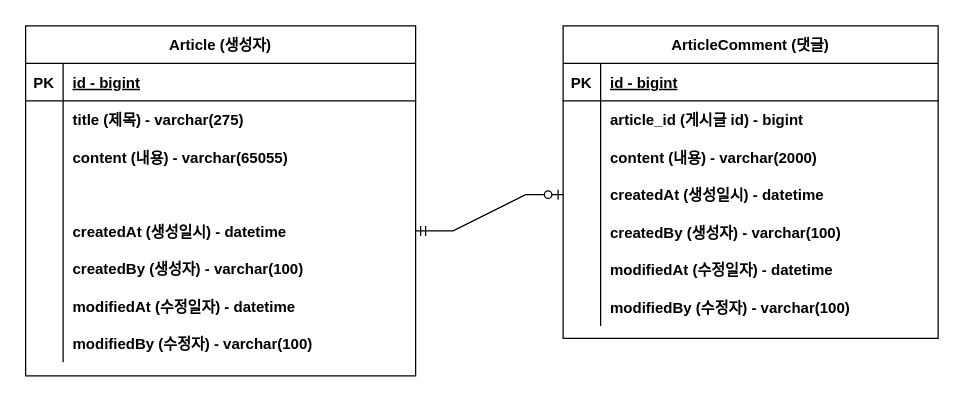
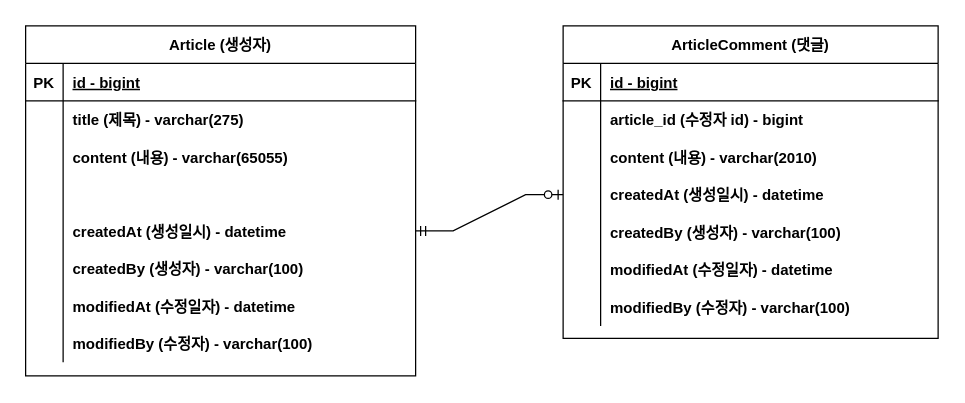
  <mxCell id="0" />
  <mxCell id="1" parent="0" />
  <mxCell id="2" value="Article (생성자)" style="shape=table;startSize=30;container=1;collapsible=1;childLayout=tableLayout;fixedRows=1;rowLines=0;fontStyle=1;align=center;resizeLast=1;" parent="1" vertex="1"><mxGeometry x="20" y="20" width="312" height="280" as="geometry" /></mxCell>
  <mxCell id="3" value="" style="shape=partialRectangle;collapsible=0;dropTarget=0;pointerEvents=0;fillColor=none;points=[[0,0.5],[1,0.5]];portConstraint=eastwest;top=0;left=0;right=0;bottom=1;" parent="2" vertex="1"><mxGeometry y="30" width="312" height="30" as="geometry" /></mxCell>
  <mxCell id="4" value="PK" style="shape=partialRectangle;overflow=hidden;connectable=0;fillColor=none;top=0;left=0;bottom=0;right=0;fontStyle=1;" parent="3" vertex="1"><mxGeometry width="30" height="30" as="geometry"><mxRectangle width="30" height="30" as="alternateBounds" /></mxGeometry></mxCell>
  <mxCell id="5" value="id - bigint" style="shape=partialRectangle;overflow=hidden;connectable=0;fillColor=none;top=0;left=0;bottom=0;right=0;align=left;spacingLeft=6;fontStyle=5;" parent="3" vertex="1"><mxGeometry x="30" width="282" height="30" as="geometry"><mxRectangle width="282" height="30" as="alternateBounds" /></mxGeometry></mxCell>
  <mxCell id="6" value="" style="shape=partialRectangle;collapsible=0;dropTarget=0;pointerEvents=0;fillColor=none;points=[[0,0.5],[1,0.5]];portConstraint=eastwest;top=0;left=0;right=0;bottom=0;" parent="2" vertex="1"><mxGeometry y="60" width="312" height="30" as="geometry" /></mxCell>
  <mxCell id="7" value="" style="shape=partialRectangle;overflow=hidden;connectable=0;fillColor=none;top=0;left=0;bottom=0;right=0;" parent="6" vertex="1"><mxGeometry width="30" height="30" as="geometry"><mxRectangle width="30" height="30" as="alternateBounds" /></mxGeometry></mxCell>
  <mxCell id="8" value="title (제목) - varchar(275)" style="shape=partialRectangle;overflow=hidden;connectable=0;fillColor=none;top=0;left=0;bottom=0;right=0;align=left;spacingLeft=6;fontStyle=1" parent="6" vertex="1"><mxGeometry x="30" width="282" height="30" as="geometry"><mxRectangle width="282" height="30" as="alternateBounds" /></mxGeometry></mxCell>
  <mxCell id="9" value="" style="shape=partialRectangle;collapsible=0;dropTarget=0;pointerEvents=0;fillColor=none;points=[[0,0.5],[1,0.5]];portConstraint=eastwest;top=0;left=0;right=0;bottom=0;" vertex="1" parent="2"><mxGeometry y="90" width="312" height="30" as="geometry" /></mxCell>
  <mxCell id="10" value="" style="shape=partialRectangle;overflow=hidden;connectable=0;fillColor=none;top=0;left=0;bottom=0;right=0;" vertex="1" parent="9"><mxGeometry width="30" height="30" as="geometry"><mxRectangle width="30" height="30" as="alternateBounds" /></mxGeometry></mxCell>
  <mxCell id="11" value="content (내용) - varchar(65055)" style="shape=partialRectangle;overflow=hidden;connectable=0;fillColor=none;top=0;left=0;bottom=0;right=0;align=left;spacingLeft=6;fontStyle=1" vertex="1" parent="9"><mxGeometry x="30" width="282" height="30" as="geometry"><mxRectangle width="282" height="30" as="alternateBounds" /></mxGeometry></mxCell>
  <mxCell id="12" value="" style="shape=partialRectangle;collapsible=0;dropTarget=0;pointerEvents=0;fillColor=none;points=[[0,0.5],[1,0.5]];portConstraint=eastwest;top=0;left=0;right=0;bottom=0;" vertex="1" parent="2"><mxGeometry y="120" width="312" height="29" as="geometry" /></mxCell>
  <mxCell id="13" value="" style="shape=partialRectangle;overflow=hidden;connectable=0;fillColor=none;top=0;left=0;bottom=0;right=0;" vertex="1" parent="12"><mxGeometry width="30" height="29" as="geometry"><mxRectangle width="30" height="29" as="alternateBounds" /></mxGeometry></mxCell>
  <mxCell id="14" value="" style="shape=partialRectangle;collapsible=0;dropTarget=0;pointerEvents=0;fillColor=none;points=[[0,0.5],[1,0.5]];portConstraint=eastwest;top=0;left=0;right=0;bottom=0;" vertex="1" parent="2"><mxGeometry y="149" width="312" height="30" as="geometry" /></mxCell>
  <mxCell id="15" value="" style="shape=partialRectangle;overflow=hidden;connectable=0;fillColor=none;top=0;left=0;bottom=0;right=0;" vertex="1" parent="14"><mxGeometry width="30" height="30" as="geometry"><mxRectangle width="30" height="30" as="alternateBounds" /></mxGeometry></mxCell>
  <mxCell id="16" value="createdAt (생성일시) - datetime" style="shape=partialRectangle;overflow=hidden;connectable=0;fillColor=none;top=0;left=0;bottom=0;right=0;align=left;spacingLeft=6;fontStyle=1" vertex="1" parent="14"><mxGeometry x="30" width="282" height="30" as="geometry"><mxRectangle width="282" height="30" as="alternateBounds" /></mxGeometry></mxCell>
  <mxCell id="17" value="" style="shape=partialRectangle;collapsible=0;dropTarget=0;pointerEvents=0;fillColor=none;points=[[0,0.5],[1,0.5]];portConstraint=eastwest;top=0;left=0;right=0;bottom=0;" vertex="1" parent="2"><mxGeometry y="179" width="312" height="30" as="geometry" /></mxCell>
  <mxCell id="18" value="" style="shape=partialRectangle;overflow=hidden;connectable=0;fillColor=none;top=0;left=0;bottom=0;right=0;" vertex="1" parent="17"><mxGeometry width="30" height="30" as="geometry"><mxRectangle width="30" height="30" as="alternateBounds" /></mxGeometry></mxCell>
  <mxCell id="19" value="createdBy (생성자) - varchar(100)" style="shape=partialRectangle;overflow=hidden;connectable=0;fillColor=none;top=0;left=0;bottom=0;right=0;align=left;spacingLeft=6;fontStyle=1" vertex="1" parent="17"><mxGeometry x="30" width="282" height="30" as="geometry"><mxRectangle width="282" height="30" as="alternateBounds" /></mxGeometry></mxCell>
  <mxCell id="20" value="" style="shape=partialRectangle;collapsible=0;dropTarget=0;pointerEvents=0;fillColor=none;points=[[0,0.5],[1,0.5]];portConstraint=eastwest;top=0;left=0;right=0;bottom=0;" vertex="1" parent="2"><mxGeometry y="209" width="312" height="30" as="geometry" /></mxCell>
  <mxCell id="21" value="" style="shape=partialRectangle;overflow=hidden;connectable=0;fillColor=none;top=0;left=0;bottom=0;right=0;" vertex="1" parent="20"><mxGeometry width="30" height="30" as="geometry"><mxRectangle width="30" height="30" as="alternateBounds" /></mxGeometry></mxCell>
  <mxCell id="22" value="modifiedAt (수정일자) - datetime" style="shape=partialRectangle;overflow=hidden;connectable=0;fillColor=none;top=0;left=0;bottom=0;right=0;align=left;spacingLeft=6;fontStyle=1" vertex="1" parent="20"><mxGeometry x="30" width="282" height="30" as="geometry"><mxRectangle width="282" height="30" as="alternateBounds" /></mxGeometry></mxCell>
  <mxCell id="23" value="" style="shape=partialRectangle;collapsible=0;dropTarget=0;pointerEvents=0;fillColor=none;points=[[0,0.5],[1,0.5]];portConstraint=eastwest;top=0;left=0;right=0;bottom=0;" vertex="1" parent="2"><mxGeometry y="239" width="312" height="30" as="geometry" /></mxCell>
  <mxCell id="24" value="" style="shape=partialRectangle;overflow=hidden;connectable=0;fillColor=none;top=0;left=0;bottom=0;right=0;" vertex="1" parent="23"><mxGeometry width="30" height="30" as="geometry"><mxRectangle width="30" height="30" as="alternateBounds" /></mxGeometry></mxCell>
  <mxCell id="25" value="modifiedBy (수정자) - varchar(100)" style="shape=partialRectangle;overflow=hidden;connectable=0;fillColor=none;top=0;left=0;bottom=0;right=0;align=left;spacingLeft=6;fontStyle=1" vertex="1" parent="23"><mxGeometry x="30" width="282" height="30" as="geometry"><mxRectangle width="282" height="30" as="alternateBounds" /></mxGeometry></mxCell>
  <mxCell id="26" value="ArticleComment (댓글)" style="shape=table;startSize=30;container=1;collapsible=1;childLayout=tableLayout;fixedRows=1;rowLines=0;fontStyle=1;align=center;resizeLast=1;" vertex="1" parent="1"><mxGeometry x="450" y="20" width="300" height="250" as="geometry" /></mxCell>
  <mxCell id="27" value="" style="shape=partialRectangle;collapsible=0;dropTarget=0;pointerEvents=0;fillColor=none;points=[[0,0.5],[1,0.5]];portConstraint=eastwest;top=0;left=0;right=0;bottom=1;" vertex="1" parent="26"><mxGeometry y="30" width="300" height="30" as="geometry" /></mxCell>
  <mxCell id="28" value="PK" style="shape=partialRectangle;overflow=hidden;connectable=0;fillColor=none;top=0;left=0;bottom=0;right=0;fontStyle=1;" vertex="1" parent="27"><mxGeometry width="30" height="30" as="geometry"><mxRectangle width="30" height="30" as="alternateBounds" /></mxGeometry></mxCell>
  <mxCell id="29" value="id - bigint" style="shape=partialRectangle;overflow=hidden;connectable=0;fillColor=none;top=0;left=0;bottom=0;right=0;align=left;spacingLeft=6;fontStyle=5;" vertex="1" parent="27"><mxGeometry x="30" width="270" height="30" as="geometry"><mxRectangle width="270" height="30" as="alternateBounds" /></mxGeometry></mxCell>
  <mxCell id="30" value="" style="shape=partialRectangle;collapsible=0;dropTarget=0;pointerEvents=0;fillColor=none;points=[[0,0.5],[1,0.5]];portConstraint=eastwest;top=0;left=0;right=0;bottom=0;" vertex="1" parent="26"><mxGeometry y="60" width="300" height="30" as="geometry" /></mxCell>
- <mxCell id="31" value="article_id (게시글 id) - bigint" style="shape=partialRectangle;overflow=hidden;connectable=0;fillColor=none;top=0;left=0;bottom=0;right=0;align=left;spacingLeft=6;fontStyle=1" vertex="1" parent="30"><mxGeometry x="30" width="270" height="30" as="geometry"><mxRectangle width="270" height="30" as="alternateBounds" /></mxGeometry></mxCell>
+ <mxCell id="31" value="article_id (수정자 id) - bigint" style="shape=partialRectangle;overflow=hidden;connectable=0;fillColor=none;top=0;left=0;bottom=0;right=0;align=left;spacingLeft=6;fontStyle=1" vertex="1" parent="30"><mxGeometry x="30" width="270" height="30" as="geometry"><mxRectangle width="270" height="30" as="alternateBounds" /></mxGeometry></mxCell>
  <mxCell id="32" value="" style="shape=partialRectangle;collapsible=0;dropTarget=0;pointerEvents=0;fillColor=none;points=[[0,0.5],[1,0.5]];portConstraint=eastwest;top=0;left=0;right=0;bottom=0;" vertex="1" parent="26"><mxGeometry y="90" width="300" height="30" as="geometry" /></mxCell>
  <mxCell id="33" value="" style="shape=partialRectangle;overflow=hidden;connectable=0;fillColor=none;top=0;left=0;bottom=0;right=0;" vertex="1" parent="32"><mxGeometry width="30" height="30" as="geometry"><mxRectangle width="30" height="30" as="alternateBounds" /></mxGeometry></mxCell>
- <mxCell id="34" value="content (내용) - varchar(2000)" style="shape=partialRectangle;overflow=hidden;connectable=0;fillColor=none;top=0;left=0;bottom=0;right=0;align=left;spacingLeft=6;fontStyle=1" vertex="1" parent="32"><mxGeometry x="30" width="270" height="30" as="geometry"><mxRectangle width="270" height="30" as="alternateBounds" /></mxGeometry></mxCell>
+ <mxCell id="34" value="content (내용) - varchar(2010)" style="shape=partialRectangle;overflow=hidden;connectable=0;fillColor=none;top=0;left=0;bottom=0;right=0;align=left;spacingLeft=6;fontStyle=1" vertex="1" parent="32"><mxGeometry x="30" width="270" height="30" as="geometry"><mxRectangle width="270" height="30" as="alternateBounds" /></mxGeometry></mxCell>
  <mxCell id="35" value="" style="shape=partialRectangle;collapsible=0;dropTarget=0;pointerEvents=0;fillColor=none;points=[[0,0.5],[1,0.5]];portConstraint=eastwest;top=0;left=0;right=0;bottom=0;" vertex="1" parent="26"><mxGeometry y="120" width="300" height="30" as="geometry" /></mxCell>
  <mxCell id="36" value="" style="shape=partialRectangle;overflow=hidden;connectable=0;fillColor=none;top=0;left=0;bottom=0;right=0;" vertex="1" parent="35"><mxGeometry width="30" height="30" as="geometry"><mxRectangle width="30" height="30" as="alternateBounds" /></mxGeometry></mxCell>
  <mxCell id="37" value="createdAt (생성일시) - datetime" style="shape=partialRectangle;overflow=hidden;connectable=0;fillColor=none;top=0;left=0;bottom=0;right=0;align=left;spacingLeft=6;fontStyle=1" vertex="1" parent="35"><mxGeometry x="30" width="270" height="30" as="geometry"><mxRectangle width="270" height="30" as="alternateBounds" /></mxGeometry></mxCell>
  <mxCell id="38" value="" style="shape=partialRectangle;collapsible=0;dropTarget=0;pointerEvents=0;fillColor=none;points=[[0,0.5],[1,0.5]];portConstraint=eastwest;top=0;left=0;right=0;bottom=0;" vertex="1" parent="26"><mxGeometry y="150" width="300" height="30" as="geometry" /></mxCell>
  <mxCell id="39" value="" style="shape=partialRectangle;overflow=hidden;connectable=0;fillColor=none;top=0;left=0;bottom=0;right=0;" vertex="1" parent="38"><mxGeometry width="30" height="30" as="geometry"><mxRectangle width="30" height="30" as="alternateBounds" /></mxGeometry></mxCell>
  <mxCell id="40" value="createdBy (생성자) - varchar(100)" style="shape=partialRectangle;overflow=hidden;connectable=0;fillColor=none;top=0;left=0;bottom=0;right=0;align=left;spacingLeft=6;fontStyle=1" vertex="1" parent="38"><mxGeometry x="30" width="270" height="30" as="geometry"><mxRectangle width="270" height="30" as="alternateBounds" /></mxGeometry></mxCell>
  <mxCell id="41" value="" style="shape=partialRectangle;collapsible=0;dropTarget=0;pointerEvents=0;fillColor=none;points=[[0,0.5],[1,0.5]];portConstraint=eastwest;top=0;left=0;right=0;bottom=0;" vertex="1" parent="26"><mxGeometry y="180" width="300" height="30" as="geometry" /></mxCell>
  <mxCell id="42" value="" style="shape=partialRectangle;overflow=hidden;connectable=0;fillColor=none;top=0;left=0;bottom=0;right=0;" vertex="1" parent="41"><mxGeometry width="30" height="30" as="geometry"><mxRectangle width="30" height="30" as="alternateBounds" /></mxGeometry></mxCell>
  <mxCell id="43" value="modifiedAt (수정일자) - datetime" style="shape=partialRectangle;overflow=hidden;connectable=0;fillColor=none;top=0;left=0;bottom=0;right=0;align=left;spacingLeft=6;fontStyle=1" vertex="1" parent="41"><mxGeometry x="30" width="270" height="30" as="geometry"><mxRectangle width="270" height="30" as="alternateBounds" /></mxGeometry></mxCell>
  <mxCell id="44" value="" style="shape=partialRectangle;collapsible=0;dropTarget=0;pointerEvents=0;fillColor=none;points=[[0,0.5],[1,0.5]];portConstraint=eastwest;top=0;left=0;right=0;bottom=0;" vertex="1" parent="26"><mxGeometry y="210" width="300" height="30" as="geometry" /></mxCell>
  <mxCell id="45" value="" style="shape=partialRectangle;overflow=hidden;connectable=0;fillColor=none;top=0;left=0;bottom=0;right=0;" vertex="1" parent="44"><mxGeometry width="30" height="30" as="geometry"><mxRectangle width="30" height="30" as="alternateBounds" /></mxGeometry></mxCell>
  <mxCell id="46" value="modifiedBy (수정자) - varchar(100)" style="shape=partialRectangle;overflow=hidden;connectable=0;fillColor=none;top=0;left=0;bottom=0;right=0;align=left;spacingLeft=6;fontStyle=1" vertex="1" parent="44"><mxGeometry x="30" width="270" height="30" as="geometry"><mxRectangle width="270" height="30" as="alternateBounds" /></mxGeometry></mxCell>
  <mxCell id="47" value="" style="edgeStyle=entityRelationEdgeStyle;fontSize=12;html=1;endArrow=ERzeroToOne;startArrow=ERmandOne;rounded=0;entryX=0;entryY=0.5;entryDx=0;entryDy=0;exitX=1;exitY=0.5;exitDx=0;exitDy=0;" edge="1" parent="1" source="14" target="35"><mxGeometry width="100" height="100" relative="1" as="geometry"><mxPoint x="340" y="260" as="sourcePoint" /><mxPoint x="440" y="160" as="targetPoint" /></mxGeometry></mxCell>
